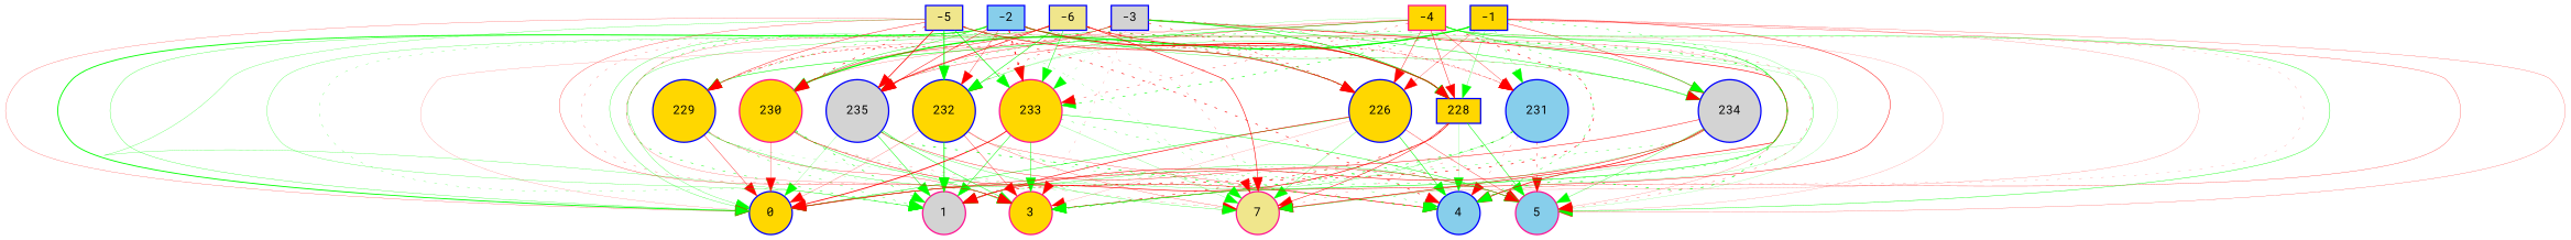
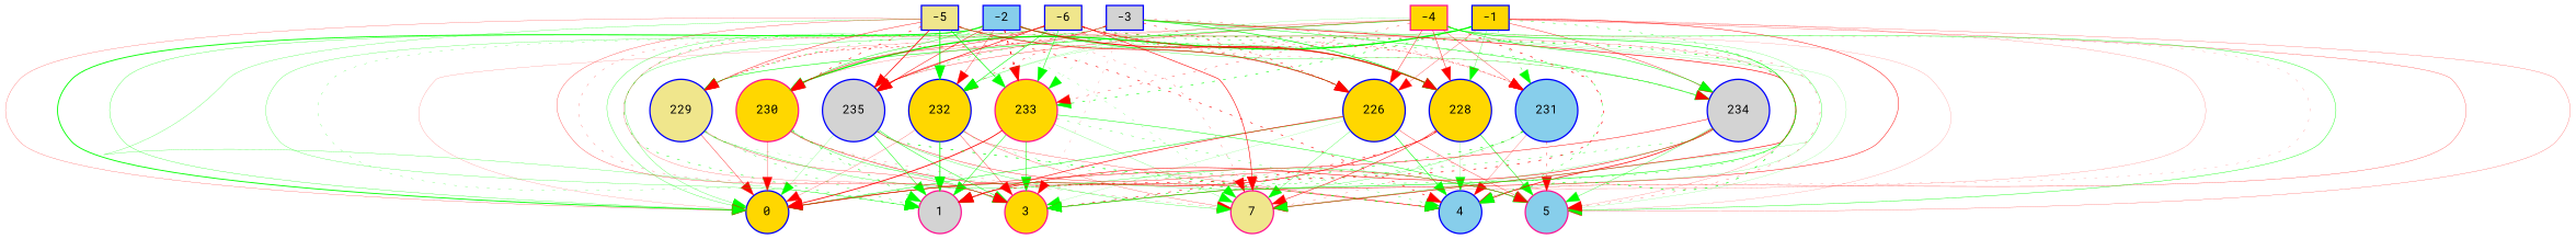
  digraph {
    fontname="Roboto Mono"
    node [color=blue fillcolor=gold fontname="Roboto Mono" fontsize=9 shape=circle style=filled]
    edge [color=red fontname="Roboto Mono" style=solid]
    -1 [height=0.2 shape=box width=0.2]
    0 [height=0.2 width=0.2]
    1 [color=deeppink fillcolor=lightgrey height=0.2 width=0.2]
    n4 [color=deeppink fillcolor=khaki height=0.2 label=7 width=0.2]
    3 [color=deeppink height=0.2 width=0.2]
    4 [fillcolor=skyblue height=0.2 width=0.2]
    5 [color=deeppink fillcolor=skyblue height=0.2 width=0.2]
    226 [height=0.2 width=0.2]
-   228 [height=0.2 shape=box width=0.2]
-   229 [height=0.2 width=0.2]
+   228 [height=0.2 width=0.2]
+   229 [fillcolor=khaki height=0.2 width=0.2]
    230 [color=deeppink height=0.2 width=0.2]
    231 [fillcolor=skyblue height=0.2 width=0.2]
    232 [height=0.2 width=0.2]
    233 [color=deeppink height=0.2 width=0.2]
    234 [fillcolor=lightgrey height=0.2 width=0.2]
    235 [fillcolor=lightgrey height=0.2 width=0.2]
    -2 [fillcolor=skyblue height=0.2 shape=box width=0.2]
    -3 [fillcolor=lightgrey height=0.2 shape=box width=0.2]
    -4 [color=deeppink height=0.2 shape=box width=0.2]
    -5 [fillcolor=khaki height=0.2 shape=box width=0.2]
    -6 [fillcolor=khaki height=0.2 shape=box width=0.2]
    -1 -> 0 [color=green penwidth=0.20736894244288875]
    -1 -> 1 [color=green penwidth=0.2976180673738298 style=dotted]
    -1 -> n4 [penwidth=0.11769111739370262 style=bold]
    -1 -> 3 [penwidth=0.35696134439948723 style=bold]
    -1 -> 4 [penwidth=0.19403281741274547]
    -1 -> 5 [penwidth=0.15675904212075026]
    -1 -> 226 [penwidth=0.20491859618401276 style=bold]
    -1 -> 228 [color=green penwidth=0.2051023132712706]
    -1 -> 229 [color=green penwidth=0.3202281713074645 style=dotted]
    -1 -> 230 [color=green penwidth=0.9680372119608961]
    -1 -> 231 [color=green penwidth=0.2932043126838312 style=dotted]
    -1 -> 232 [color=green penwidth=0.13096998528033005 style=bold]
    -1 -> 233 [color=green penwidth=0.4288168614846535 style=dotted]
    -1 -> 234 [penwidth=0.29463328258209087]
    -1 -> 235 [color=green penwidth=0.26425569507846547 style=dotted]
    226 -> 0 [color=green penwidth=0.3526658392900742]
    226 -> 1 [penwidth=0.46689473831136885 style=bold]
    226 -> n4 [color=green penwidth=0.211386189598034]
-   226 -> 3 [penwidth=0.10639972169939926]
+   226 -> 3 [color=green penwidth=0.10639972169939926]
    226 -> 4 [color=green penwidth=0.43560193636810307 style=bold]
    226 -> 5 [penwidth=0.2578630576772222]
    228 -> 0 [penwidth=0.49621478250802487 style=bold]
-   228 -> 1 [color=green penwidth=0.13438079735424308 style=dotted]
+   228 -> 1 [penwidth=0.13438079735424308 style=dotted]
    228 -> n4 [penwidth=0.38124580397002783]
    228 -> 3 [penwidth=0.4419895910272298 style=dotted]
    228 -> 4 [color=green penwidth=0.12685890571152572]
    228 -> 5 [color=green penwidth=0.4087496722036048 style=bold]
    229 -> 0 [penwidth=0.28383340599427653]
    229 -> 1 [color=green penwidth=0.2585119608482218 style=dotted]
    229 -> n4 [color=green penwidth=0.12125548564572741 style=dotted]
    229 -> 3 [penwidth=0.2261572695404646]
    229 -> 4 [color=green penwidth=0.13398546984257145 style=dotted]
    229 -> 5 [color=green penwidth=0.24414284435543016]
    230 -> 0 [penwidth=0.2123672701827246]
    230 -> 1 [color=green penwidth=0.398525025029847 style=dotted]
    230 -> n4 [penwidth=0.14783984749357093 style=dotted]
    230 -> 3 [color=green penwidth=0.2990430032927622 style=bold]
    230 -> 4 [penwidth=0.35344060113007436]
    230 -> 5 [color=green penwidth=0.1675923642684367 style=dotted]
    231 -> 0 [color=green penwidth=0.18755541109016044]
    231 -> 1 [color=green penwidth=0.2724815607627742 style=dotted]
    231 -> n4 [penwidth=0.16905278418634873 style=dotted]
    231 -> 3 [color=green penwidth=0.43320330847673316 style=dotted]
-   231 -> 4 [penwidth=0.16453625744662193 style=dotted]
+   231 -> 4 [penwidth=0.16453625744662193]
    231 -> 5 [penwidth=0.2841633098051237 style=dotted]
    232 -> 0 [penwidth=0.16492989074067643]
    232 -> 1 [color=green penwidth=0.6425023698644416 style=bold]
    232 -> n4 [penwidth=0.19073438257519668]
    232 -> 3 [penwidth=0.2568169383924733 style=bold]
    232 -> 4 [penwidth=0.2035014083483661 style=bold]
    232 -> 5 [color=green penwidth=0.18862020672264806 style=dotted]
    233 -> 0 [penwidth=0.6377188997172858 style=bold]
    233 -> 1 [color=green penwidth=0.36967827275455234 style=bold]
    233 -> n4 [color=green penwidth=0.15820458598730663]
    233 -> 3 [color=green penwidth=0.3871854006345111 style=bold]
    233 -> 4 [color=green penwidth=0.24500820836089263 style=dotted]
    233 -> 5 [color=green penwidth=0.3593032877157347]
    234 -> 0 [penwidth=0.35295774716107664 style=bold]
    234 -> 1 [penwidth=0.4105630591806665 style=bold]
    234 -> n4 [color=green penwidth=0.1526806814694238]
    234 -> 3 [color=green penwidth=0.2604980762009506 style=dotted]
    234 -> 4 [penwidth=0.5487022025420287]
    234 -> 5 [color=green penwidth=0.24063524374290432]
    235 -> 0 [color=green penwidth=0.13438964664676709 style=bold]
    235 -> 1 [color=green penwidth=0.3780388667275394]
    235 -> n4 [color=green penwidth=0.22869487043108377 style=bold]
    235 -> 3 [color=green penwidth=0.36407751306951575 style=bold]
    235 -> 4 [color=green penwidth=0.5311753402435153 style=dotted]
    235 -> 5 [penwidth=0.27996107214192545]
    -2 -> 0 [color=green penwidth=0.6765592818381103]
    -2 -> 1 [color=green penwidth=0.1880152971159723]
    -2 -> n4 [penwidth=0.15618176102845155 style=dotted]
    -2 -> 3 [penwidth=0.15932416570165836 style=dotted]
    -2 -> 4 [color=green penwidth=0.3153760006805138 style=dotted]
    -2 -> 5 [penwidth=0.10287227436171245 style=bold]
    -2 -> 226 [color=green penwidth=0.3824051602566624]
    -2 -> 228 [penwidth=0.7776216127398543]
    -2 -> 229 [penwidth=0.16827737384504998 style=dotted]
    -2 -> 230 [color=green penwidth=0.3281697198853981 style=bold]
    -2 -> 231 [penwidth=0.17454342547737645 style=dotted]
    -2 -> 232 [penwidth=0.24527221744042027 style=bold]
    -2 -> 233 [penwidth=0.783539353758162 style=dotted]
    -2 -> 234 [color=green penwidth=0.23315323679894748]
    -2 -> 235 [penwidth=0.37470818752694923 style=bold]
    -3 -> 0 [color=green penwidth=0.2223494716156082 style=bold]
    -3 -> 1 [color=green penwidth=0.34190872193287913 style=dotted]
    -3 -> n4 [penwidth=0.46856578114191916 style=bold]
    -3 -> 3 [penwidth=0.10246016711061762 style=dotted]
    -3 -> 4 [color=green penwidth=0.1302480260963762]
    -3 -> 5 [color=green penwidth=0.10599963584670036]
    -3 -> 226 [penwidth=0.36669134515086643 style=dotted]
    -3 -> 228 [color=green penwidth=0.5163807070637407]
    -3 -> 229 [penwidth=0.3976311291183847 style=dotted]
    -3 -> 230 [penwidth=0.16172434353855117 style=bold]
    -3 -> 231 [penwidth=0.2066508788514515 style=dotted]
    -3 -> 232 [penwidth=0.3066420485347101 style=dotted]
    -3 -> 233 [color=green penwidth=0.12185735098692729 style=dotted]
    -3 -> 234 [color=green penwidth=0.346705079982727 style=bold]
    -3 -> 235 [penwidth=0.26738864835390386 style=bold]
    -4 -> 0 [penwidth=0.10859443746788436 style=bold]
    -4 -> 1 [penwidth=0.4922693260137381 style=dotted]
    -4 -> n4 [color=green penwidth=0.1478612673234588 style=bold]
    -4 -> 3 [color=green penwidth=0.43129562136883737 style=bold]
    -4 -> 4 [penwidth=0.1034796602210635 style=dotted]
    -4 -> 5 [color=green penwidth=0.2983254798786439]
    -4 -> 226 [penwidth=0.30095133900264975 style=bold]
    -4 -> 228 [penwidth=0.32447196912257753]
    -4 -> 229 [color=green penwidth=0.42374355486475435]
    -4 -> 230 [penwidth=0.14676347940080622]
    -4 -> 231 [penwidth=0.2349520924201714 style=bold]
    -4 -> 232 [color=green penwidth=0.11815355300314756]
    -4 -> 233 [penwidth=0.2548847031713425 style=dotted]
    -4 -> 234 [color=green penwidth=0.36888202338745857 style=bold]
    -4 -> 235 [penwidth=0.2331174652915471]
    -5 -> 0 [penwidth=0.16058139990742892]
    -5 -> 1 [color=green penwidth=0.18515883478948564 style=bold]
    -5 -> n4 [color=green penwidth=0.14296370769572592 style=dotted]
    -5 -> 3 [penwidth=0.2156495518464962]
    -5 -> 4 [penwidth=0.4472153771567434 style=dotted]
    -5 -> 5 [penwidth=0.12307681183106713]
    -5 -> 226 [penwidth=0.4908855873322924 style=bold]
    -5 -> 228 [color=green penwidth=0.18146626303069213 style=bold]
    -5 -> 229 [penwidth=0.3196732215192629 style=bold]
    -5 -> 230 [penwidth=0.44374211881512715 style=dotted]
    -5 -> 231 [penwidth=0.2052511161451113 style=dotted]
    -5 -> 232 [color=green penwidth=0.6798537425138962]
    -5 -> 233 [color=green penwidth=0.5174731948492295 style=bold]
    -5 -> 235 [penwidth=0.5575492870908405 style=bold]
    -6 -> 0 [color=green penwidth=0.22136197113605174]
    -6 -> 1 [color=green penwidth=0.1675316610241575 style=dotted]
    -6 -> n4 [penwidth=0.4407987253961787 style=bold]
    -6 -> 3 [penwidth=0.1530120886317725]
    -6 -> 4 [color=green penwidth=0.5121493048001172 style=dotted]
    -6 -> 5 [penwidth=0.1952493753245152 style=dotted]
    -6 -> 226 [penwidth=0.3432902107069207 style=dotted]
    -6 -> 228 [penwidth=0.4137875888629511]
    -6 -> 229 [penwidth=0.2539328259673843 style=dotted]
    -6 -> 230 [penwidth=0.3161751659261204]
    -6 -> 231 [penwidth=0.39347597906922727 style=dotted]
    -6 -> 232 [color=green penwidth=0.4174481416651491]
    -6 -> 233 [color=green penwidth=0.3568331622562477]
    -6 -> 234 [penwidth=0.1409561660812616 style=dotted]
    -6 -> 235 [penwidth=0.4918872035653947 style=bold]
  }
